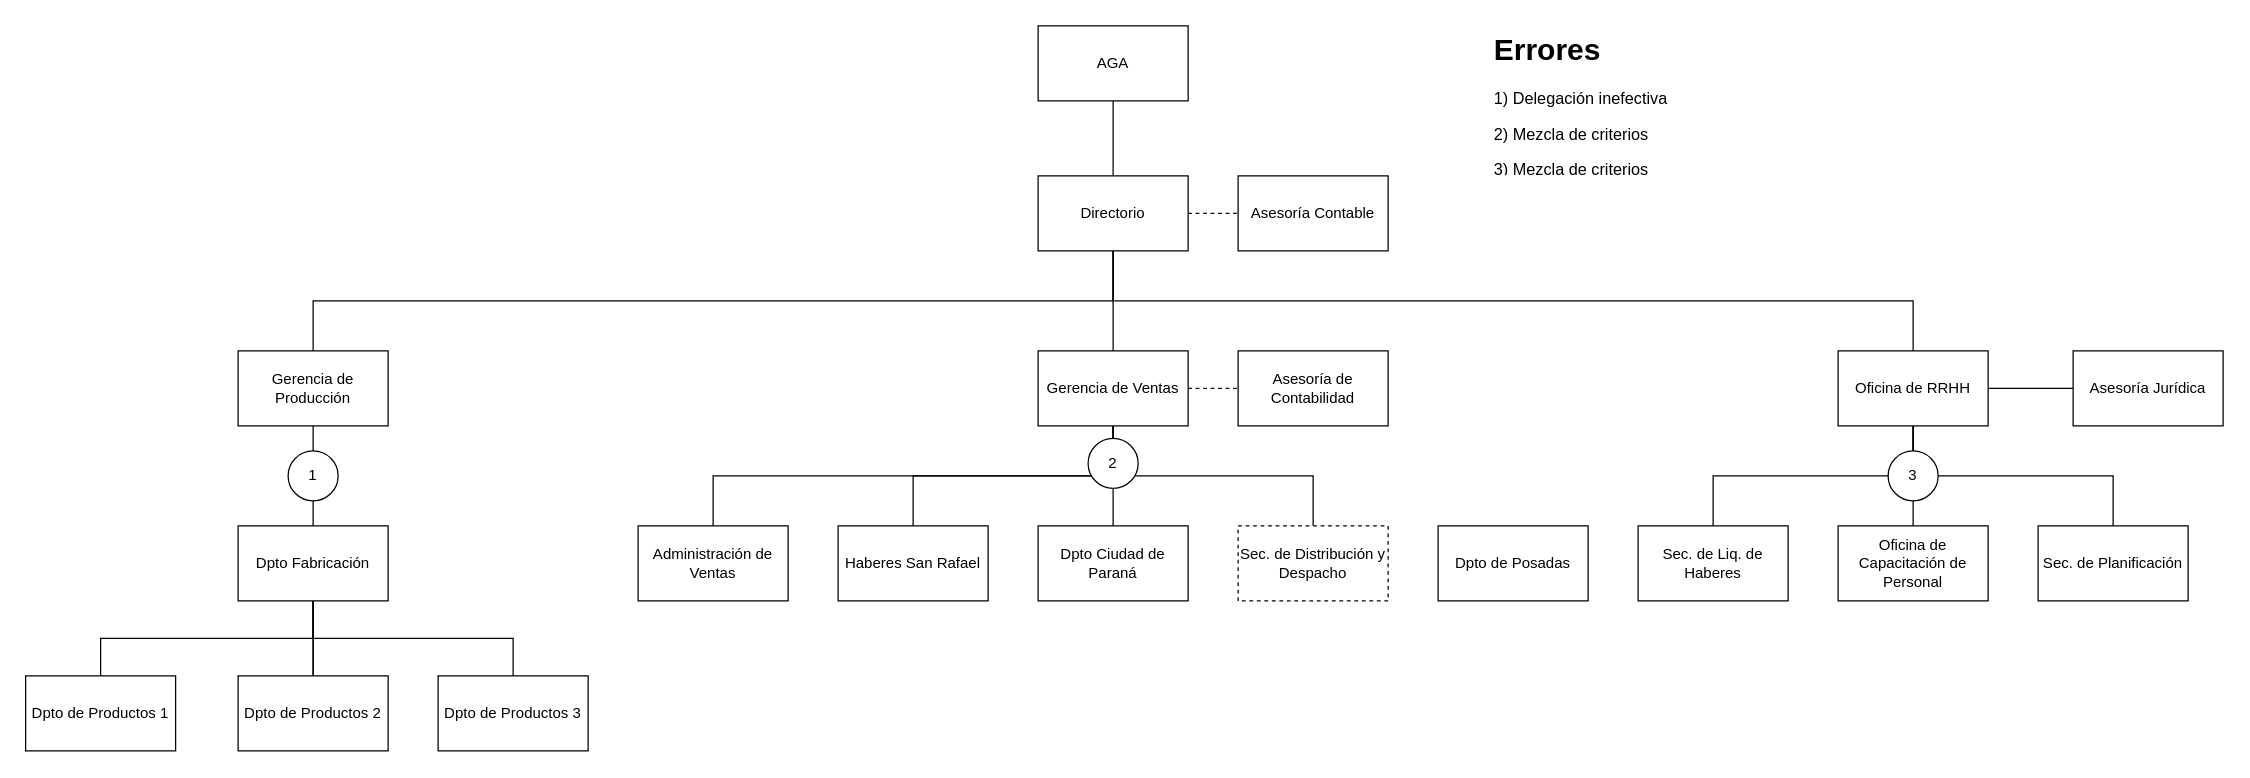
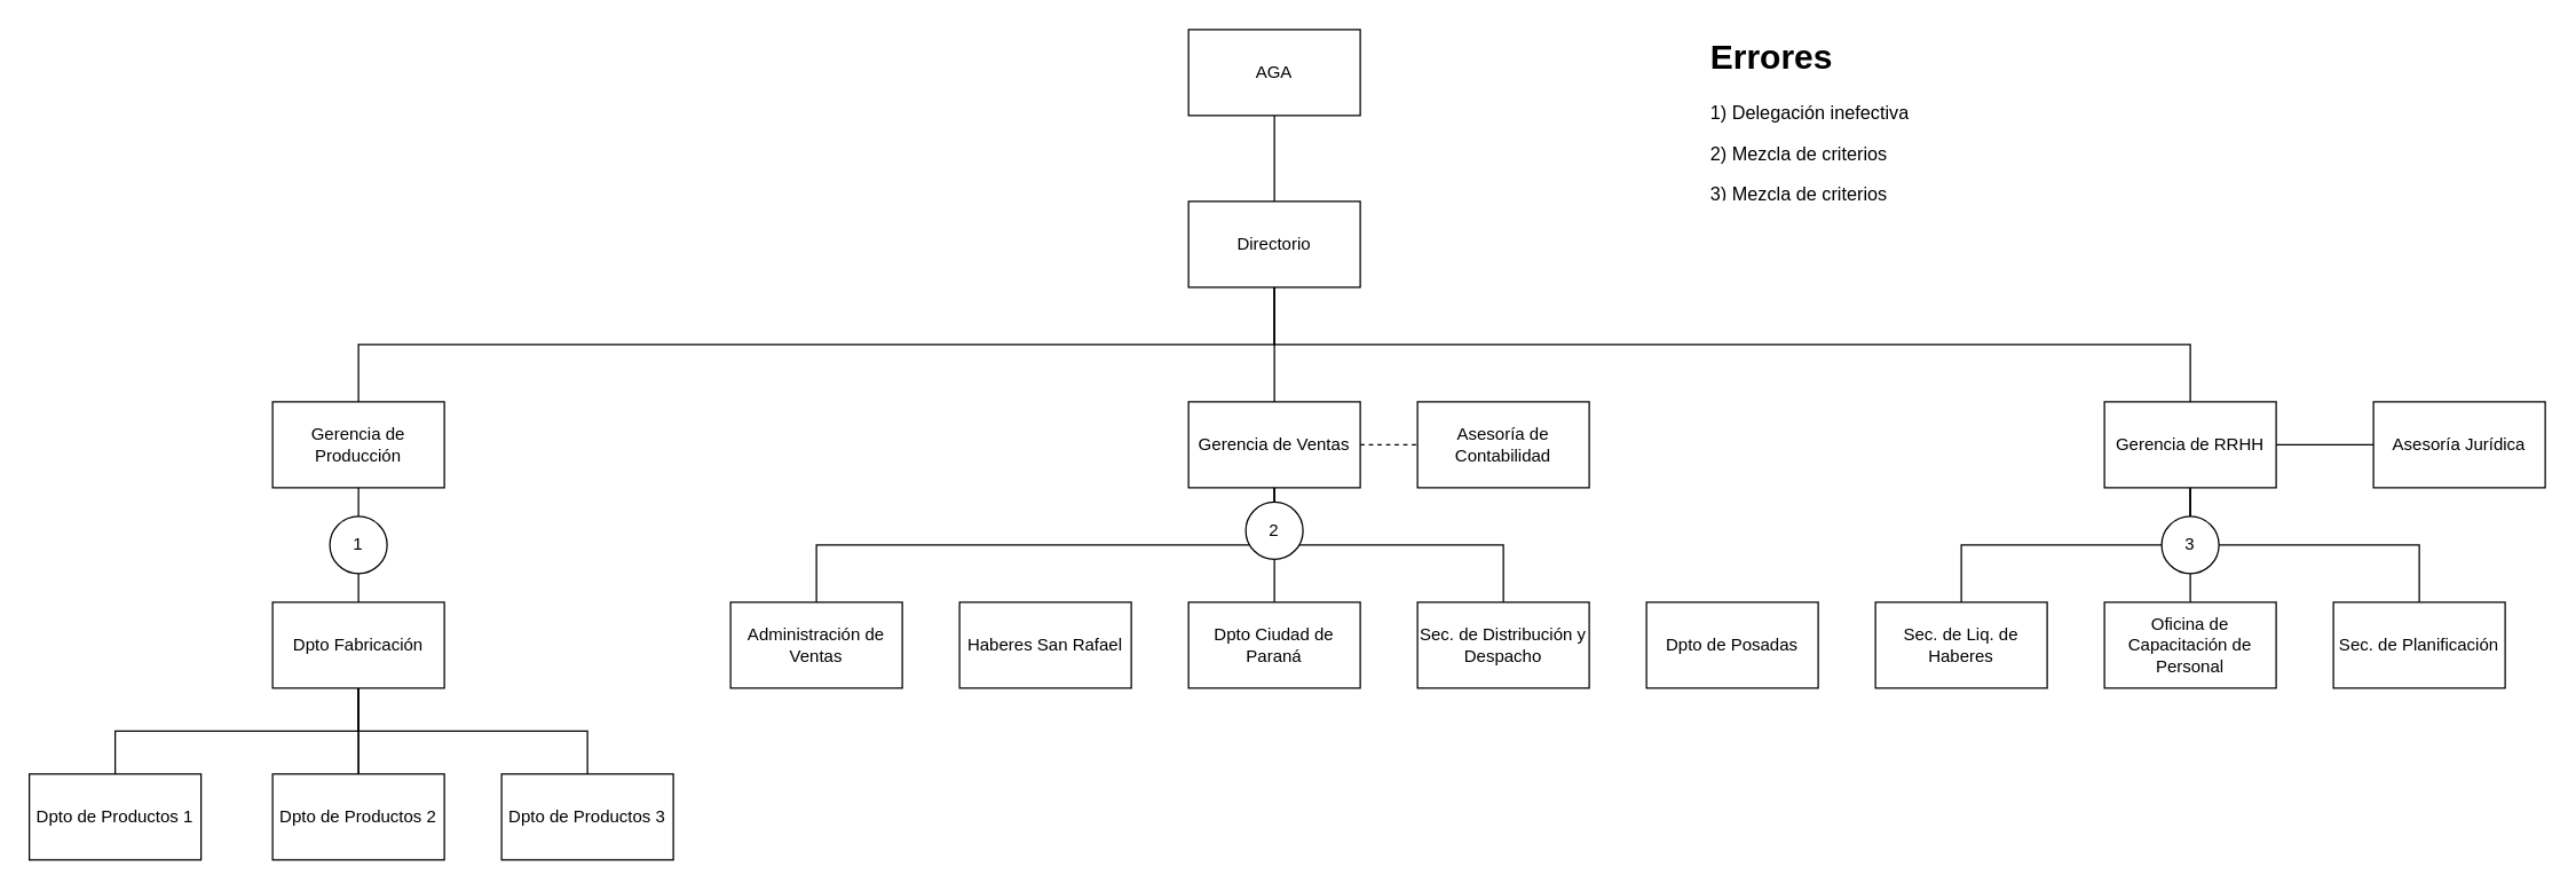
  <mxCell id="0" />
  <mxCell id="1" parent="0" />
  <mxCell id="2" value="" style="edgeStyle=orthogonalEdgeStyle;rounded=0;orthogonalLoop=1;jettySize=auto;html=1;endArrow=none;endFill=0;" parent="1" source="3" target="8" edge="1"><mxGeometry relative="1" as="geometry" /></mxCell>
  <mxCell id="3" value="&lt;font style=&quot;vertical-align: inherit&quot;&gt;&lt;font style=&quot;vertical-align: inherit&quot;&gt;AGA&lt;/font&gt;&lt;/font&gt;" style="rounded=0;whiteSpace=wrap;html=1;" parent="1" vertex="1"><mxGeometry x="830" y="20" width="120" height="60" as="geometry" /></mxCell>
  <mxCell id="4" value="" style="edgeStyle=orthogonalEdgeStyle;rounded=0;orthogonalLoop=1;jettySize=auto;html=1;endArrow=none;endFill=0;" parent="1" source="8" target="14" edge="1"><mxGeometry relative="1" as="geometry" /></mxCell>
  <mxCell id="5" style="edgeStyle=orthogonalEdgeStyle;rounded=0;orthogonalLoop=1;jettySize=auto;html=1;endArrow=none;endFill=0;" parent="1" source="8" target="19" edge="1"><mxGeometry relative="1" as="geometry"><Array as="points"><mxPoint x="890" y="240" /><mxPoint x="1530" y="240" /></Array></mxGeometry></mxCell>
  <mxCell id="6" style="edgeStyle=orthogonalEdgeStyle;rounded=0;orthogonalLoop=1;jettySize=auto;html=1;endArrow=none;endFill=0;" parent="1" source="8" target="21" edge="1"><mxGeometry relative="1" as="geometry"><Array as="points"><mxPoint x="890" y="240" /><mxPoint x="250" y="240" /></Array></mxGeometry></mxCell>
- <mxCell id="7" value="" style="edgeStyle=orthogonalEdgeStyle;rounded=0;orthogonalLoop=1;jettySize=auto;html=1;dashed=1;endArrow=none;endFill=0;" parent="1" source="8" target="44" edge="1"><mxGeometry relative="1" as="geometry" /></mxCell>
  <mxCell id="8" value="Directorio" style="whiteSpace=wrap;html=1;rounded=0;" parent="1" vertex="1"><mxGeometry x="830" y="140" width="120" height="60" as="geometry" /></mxCell>
  <mxCell id="9" value="" style="edgeStyle=orthogonalEdgeStyle;rounded=0;orthogonalLoop=1;jettySize=auto;html=1;endArrow=none;endFill=0;" parent="1" source="14" target="22" edge="1"><mxGeometry relative="1" as="geometry" /></mxCell>
  <mxCell id="10" style="edgeStyle=orthogonalEdgeStyle;rounded=0;orthogonalLoop=1;jettySize=auto;html=1;endArrow=none;endFill=0;" parent="1" source="14" target="26" edge="1"><mxGeometry relative="1" as="geometry"><Array as="points"><mxPoint x="890" y="380" /><mxPoint x="1050" y="380" /></Array></mxGeometry></mxCell>
- <mxCell id="11" style="edgeStyle=orthogonalEdgeStyle;rounded=0;orthogonalLoop=1;jettySize=auto;html=1;endArrow=none;endFill=0;" parent="1" source="14" target="23" edge="1"><mxGeometry relative="1" as="geometry"><Array as="points"><mxPoint x="890" y="380" /><mxPoint x="730" y="380" /></Array></mxGeometry></mxCell>
  <mxCell id="12" style="edgeStyle=orthogonalEdgeStyle;rounded=0;orthogonalLoop=1;jettySize=auto;html=1;endArrow=none;endFill=0;" parent="1" source="14" target="25" edge="1"><mxGeometry relative="1" as="geometry"><Array as="points"><mxPoint x="890" y="380" /><mxPoint x="570" y="380" /></Array></mxGeometry></mxCell>
  <mxCell id="13" value="" style="edgeStyle=orthogonalEdgeStyle;rounded=0;orthogonalLoop=1;jettySize=auto;html=1;endArrow=none;endFill=0;dashed=1;" parent="1" source="14" target="43" edge="1"><mxGeometry relative="1" as="geometry" /></mxCell>
  <mxCell id="14" value="Gerencia de Ventas" style="whiteSpace=wrap;html=1;rounded=0;" parent="1" vertex="1"><mxGeometry x="830" y="280" width="120" height="60" as="geometry" /></mxCell>
  <mxCell id="15" value="" style="edgeStyle=orthogonalEdgeStyle;rounded=0;orthogonalLoop=1;jettySize=auto;html=1;endArrow=none;endFill=0;" parent="1" source="19" target="38" edge="1"><mxGeometry relative="1" as="geometry"><Array as="points"><mxPoint x="1530" y="380" /><mxPoint x="1690" y="380" /></Array></mxGeometry></mxCell>
  <mxCell id="16" style="edgeStyle=orthogonalEdgeStyle;rounded=0;orthogonalLoop=1;jettySize=auto;html=1;entryX=0.5;entryY=0;entryDx=0;entryDy=0;endArrow=none;endFill=0;" parent="1" source="19" target="37" edge="1"><mxGeometry relative="1" as="geometry"><Array as="points"><mxPoint x="1530" y="380" /><mxPoint x="1370" y="380" /></Array></mxGeometry></mxCell>
  <mxCell id="17" value="" style="edgeStyle=orthogonalEdgeStyle;rounded=0;orthogonalLoop=1;jettySize=auto;html=1;endArrow=none;endFill=0;" parent="1" source="19" target="39" edge="1"><mxGeometry relative="1" as="geometry" /></mxCell>
  <mxCell id="18" value="" style="edgeStyle=orthogonalEdgeStyle;rounded=0;orthogonalLoop=1;jettySize=auto;html=1;endArrow=none;endFill=0;" edge="1" parent="1" source="19" target="45"><mxGeometry relative="1" as="geometry" /></mxCell>
- <mxCell id="19" value="Oficina de RRHH" style="whiteSpace=wrap;html=1;rounded=0;" parent="1" vertex="1"><mxGeometry x="1470" y="280" width="120" height="60" as="geometry" /></mxCell>
+ <mxCell id="19" value="Gerencia de RRHH" style="whiteSpace=wrap;html=1;rounded=0;" parent="1" vertex="1"><mxGeometry x="1470" y="280" width="120" height="60" as="geometry" /></mxCell>
  <mxCell id="20" value="" style="edgeStyle=orthogonalEdgeStyle;rounded=0;orthogonalLoop=1;jettySize=auto;html=1;endArrow=none;endFill=0;startArrow=none;" parent="1" source="35" target="31" edge="1"><mxGeometry relative="1" as="geometry" /></mxCell>
  <mxCell id="21" value="Gerencia de Producción" style="whiteSpace=wrap;html=1;rounded=0;" parent="1" vertex="1"><mxGeometry x="190" y="280" width="120" height="60" as="geometry" /></mxCell>
  <mxCell id="22" value="Dpto Ciudad de Paraná" style="whiteSpace=wrap;html=1;rounded=0;" parent="1" vertex="1"><mxGeometry x="830" y="420" width="120" height="60" as="geometry" /></mxCell>
  <mxCell id="23" value="Haberes San Rafael" style="whiteSpace=wrap;html=1;rounded=0;" parent="1" vertex="1"><mxGeometry x="670" y="420" width="120" height="60" as="geometry" /></mxCell>
  <mxCell id="24" value="Dpto de Posadas" style="whiteSpace=wrap;html=1;rounded=0;" parent="1" vertex="1"><mxGeometry x="1150" y="420" width="120" height="60" as="geometry" /></mxCell>
  <mxCell id="25" value="Administración de Ventas" style="rounded=0;whiteSpace=wrap;html=1;" parent="1" vertex="1"><mxGeometry x="510" y="420" width="120" height="60" as="geometry" /></mxCell>
- <mxCell id="26" value="Sec. de Distribución y Despacho" style="rounded=0;whiteSpace=wrap;html=1;dashed=1;" parent="1" vertex="1"><mxGeometry x="990" y="420" width="120" height="60" as="geometry" /></mxCell>
+ <mxCell id="26" value="Sec. de Distribución y Despacho" style="rounded=0;whiteSpace=wrap;html=1;" parent="1" vertex="1"><mxGeometry x="990" y="420" width="120" height="60" as="geometry" /></mxCell>
  <mxCell id="27" value="" style="edgeStyle=orthogonalEdgeStyle;rounded=0;orthogonalLoop=1;jettySize=auto;html=1;endArrow=none;endFill=0;" parent="1" source="31" target="32" edge="1"><mxGeometry relative="1" as="geometry"><Array as="points"><mxPoint x="250" y="510" /><mxPoint x="80" y="510" /></Array></mxGeometry></mxCell>
  <mxCell id="28" value="" style="edgeStyle=orthogonalEdgeStyle;rounded=0;orthogonalLoop=1;jettySize=auto;html=1;endArrow=none;endFill=0;" parent="1" source="31" target="33" edge="1"><mxGeometry relative="1" as="geometry" /></mxCell>
  <mxCell id="29" value="" style="edgeStyle=orthogonalEdgeStyle;rounded=0;orthogonalLoop=1;jettySize=auto;html=1;endArrow=none;endFill=0;" parent="1" source="31" target="33" edge="1"><mxGeometry relative="1" as="geometry" /></mxCell>
  <mxCell id="30" style="edgeStyle=orthogonalEdgeStyle;rounded=0;orthogonalLoop=1;jettySize=auto;html=1;endArrow=none;endFill=0;" parent="1" source="31" target="34" edge="1"><mxGeometry relative="1" as="geometry"><Array as="points"><mxPoint x="250" y="510" /><mxPoint x="410" y="510" /></Array></mxGeometry></mxCell>
  <mxCell id="31" value="Dpto Fabricación" style="whiteSpace=wrap;html=1;rounded=0;" parent="1" vertex="1"><mxGeometry x="190" y="420" width="120" height="60" as="geometry" /></mxCell>
  <mxCell id="32" value="Dpto de Productos 1" style="whiteSpace=wrap;html=1;rounded=0;" parent="1" vertex="1"><mxGeometry x="20" y="540" width="120" height="60" as="geometry" /></mxCell>
  <mxCell id="33" value="Dpto de Productos 2" style="whiteSpace=wrap;html=1;rounded=0;" parent="1" vertex="1"><mxGeometry x="190" y="540" width="120" height="60" as="geometry" /></mxCell>
  <mxCell id="34" value="&lt;span&gt;Dpto de Productos 3&lt;/span&gt;" style="rounded=0;whiteSpace=wrap;html=1;" parent="1" vertex="1"><mxGeometry x="350" y="540" width="120" height="60" as="geometry" /></mxCell>
  <mxCell id="35" value="1" style="ellipse;whiteSpace=wrap;html=1;aspect=fixed;" parent="1" vertex="1"><mxGeometry x="230" y="360" width="40" height="40" as="geometry" /></mxCell>
  <mxCell id="36" value="" style="edgeStyle=orthogonalEdgeStyle;rounded=0;orthogonalLoop=1;jettySize=auto;html=1;endArrow=none;endFill=0;" parent="1" source="21" target="35" edge="1"><mxGeometry relative="1" as="geometry"><mxPoint x="250" y="340" as="sourcePoint" /><mxPoint x="250" y="420" as="targetPoint" /></mxGeometry></mxCell>
  <mxCell id="37" value="Sec. de Liq. de Haberes" style="whiteSpace=wrap;html=1;rounded=0;" parent="1" vertex="1"><mxGeometry x="1310" y="420" width="120" height="60" as="geometry" /></mxCell>
  <mxCell id="38" value="Sec. de Planificación" style="whiteSpace=wrap;html=1;rounded=0;" parent="1" vertex="1"><mxGeometry x="1630" y="420" width="120" height="60" as="geometry" /></mxCell>
  <mxCell id="39" value="Oficina de Capacitación de Personal" style="whiteSpace=wrap;html=1;rounded=0;" parent="1" vertex="1"><mxGeometry x="1470" y="420" width="120" height="60" as="geometry" /></mxCell>
  <mxCell id="40" value="3" style="ellipse;whiteSpace=wrap;html=1;aspect=fixed;" parent="1" vertex="1"><mxGeometry x="1510" y="360" width="40" height="40" as="geometry" /></mxCell>
  <mxCell id="41" value="2" style="ellipse;whiteSpace=wrap;html=1;aspect=fixed;" parent="1" vertex="1"><mxGeometry x="870" y="350" width="40" height="40" as="geometry" /></mxCell>
  <mxCell id="42" value="&lt;h1&gt;Errores&lt;/h1&gt;&lt;p style=&quot;font-size: 13px&quot;&gt;&lt;font style=&quot;font-size: 13px&quot;&gt;1) Delegación inefectiva&lt;/font&gt;&lt;/p&gt;&lt;p style=&quot;font-size: 13px&quot;&gt;&lt;font style=&quot;font-size: 13px&quot;&gt;2) Mezcla de criterios&lt;/font&gt;&lt;/p&gt;&lt;p style=&quot;font-size: 13px&quot;&gt;&lt;font style=&quot;font-size: 13px&quot;&gt;3) Mezcla de criterios&lt;/font&gt;&lt;/p&gt;" style="text;html=1;strokeColor=none;fillColor=none;spacing=5;spacingTop=-20;whiteSpace=wrap;overflow=hidden;rounded=0;" parent="1" vertex="1"><mxGeometry x="1190" y="20" width="190" height="120" as="geometry" /></mxCell>
  <mxCell id="43" value="Asesoría de Contabilidad" style="whiteSpace=wrap;html=1;rounded=0;" parent="1" vertex="1"><mxGeometry x="990" y="280" width="120" height="60" as="geometry" /></mxCell>
- <mxCell id="44" value="Asesoría Contable" style="whiteSpace=wrap;html=1;rounded=0;" parent="1" vertex="1"><mxGeometry x="990" y="140" width="120" height="60" as="geometry" /></mxCell>
  <mxCell id="45" value="Asesoría Jurídica" style="whiteSpace=wrap;html=1;rounded=0;" vertex="1" parent="1"><mxGeometry x="1658" y="280" width="120" height="60" as="geometry" /></mxCell>
